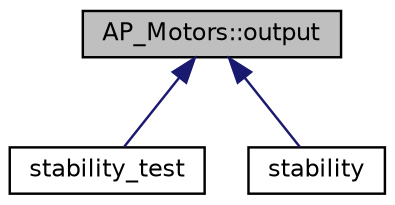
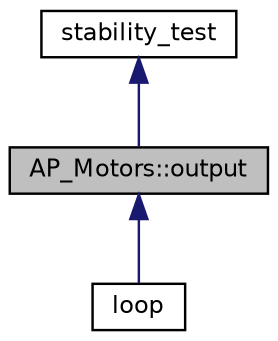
  digraph {
    fontname="DejaVu Sans"
    rankdir=TB
    node [color=black fillcolor=white fontname="DejaVu Sans" fontsize=10 shape=record style=filled]
    edge [color=midnightblue dir=back fontname="DejaVu Sans" fontsize=10 labelfontname=Helvetica labelfontsize=10 style=solid]
    n1 [fillcolor=grey75 fontcolor=black height=0.2 label="AP_Motors::output" width=0.4]
    n2 [height=0.2 label=stability_test width=0.4]
-   n3 [height=0.2 label=stability width=0.4]
-   n1 -> n2
+   n3 [height=0.2 label=loop width=0.4]
+   n2 -> n1
    n1 -> n3
  }
